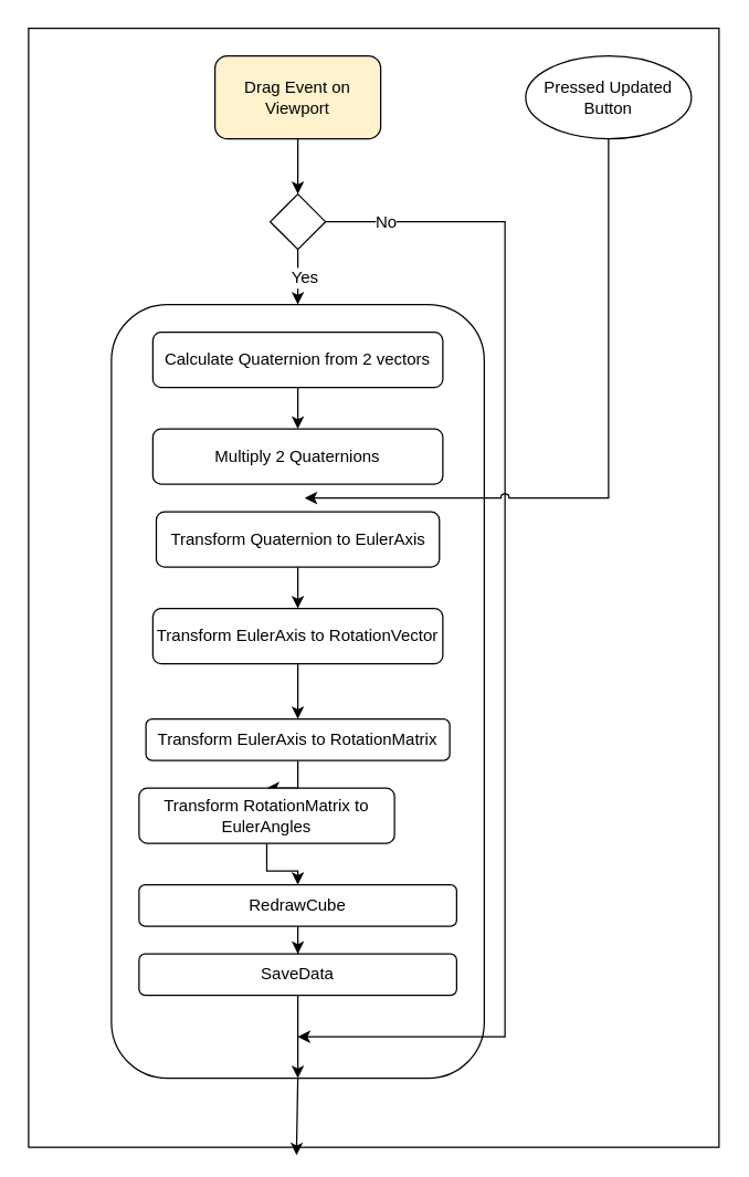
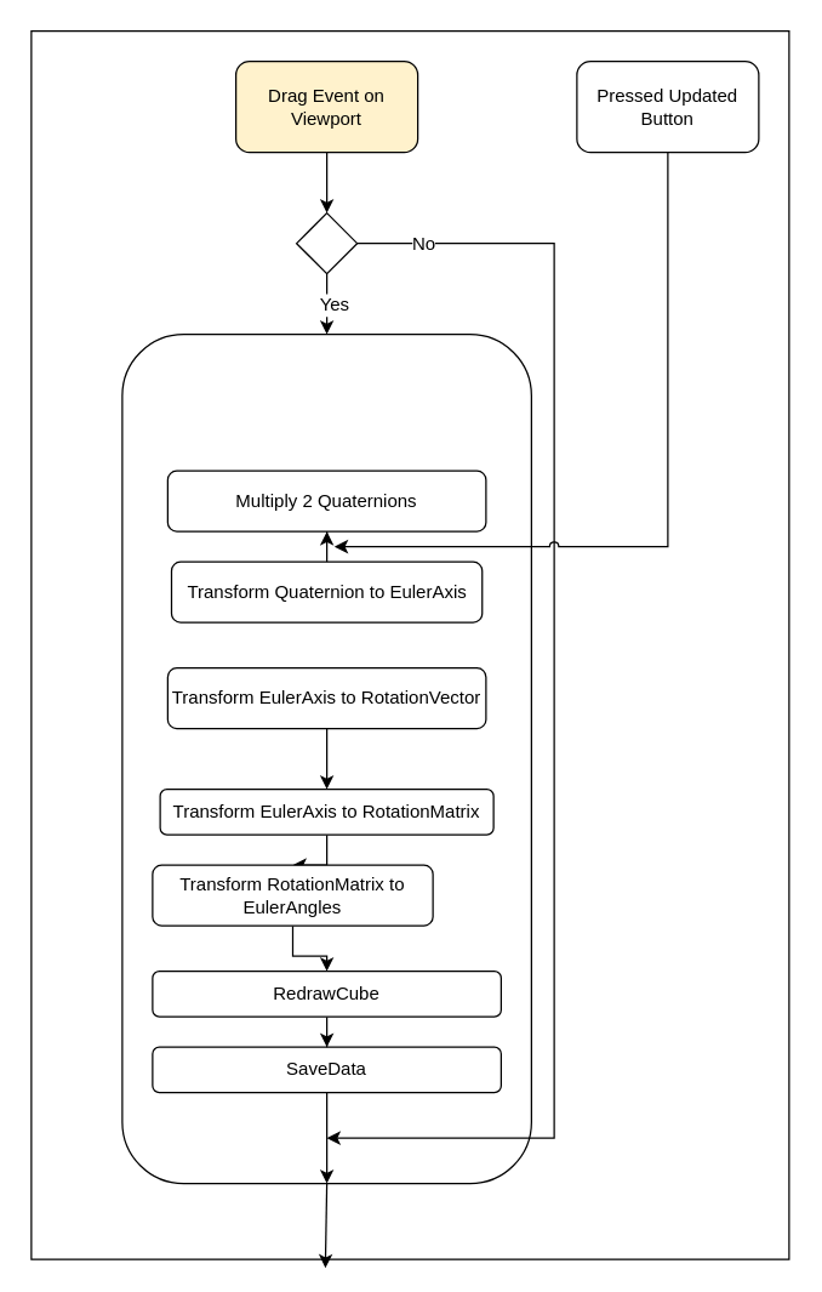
  <mxCell id="0" />
  <mxCell id="1" parent="0" />
  <mxCell id="2" value="" style="rounded=0;whiteSpace=wrap;html=1;" parent="1" vertex="1"><mxGeometry x="20" y="20" width="500" height="810" as="geometry" /></mxCell>
  <mxCell id="3" style="edgeStyle=orthogonalEdgeStyle;rounded=0;orthogonalLoop=1;jettySize=auto;html=1;entryX=0.5;entryY=0;entryDx=0;entryDy=0;" parent="1" source="4" target="6" edge="1"><mxGeometry relative="1" as="geometry" /></mxCell>
  <mxCell id="4" value="Drag Event on Viewport" style="rounded=1;whiteSpace=wrap;html=1;fillColor=#fff2cc;" parent="1" vertex="1"><mxGeometry x="155" y="40" width="120" height="60" as="geometry" /></mxCell>
  <mxCell id="5" style="edgeStyle=orthogonalEdgeStyle;rounded=0;orthogonalLoop=1;jettySize=auto;html=1;" parent="1" source="6" target="7" edge="1"><mxGeometry relative="1" as="geometry" /></mxCell>
  <mxCell id="6" value="" style="rhombus;whiteSpace=wrap;html=1;" parent="1" vertex="1"><mxGeometry x="195" y="140" width="40" height="40" as="geometry" /></mxCell>
  <mxCell id="7" value="" style="rounded=1;whiteSpace=wrap;html=1;" parent="1" vertex="1"><mxGeometry x="80" y="220" width="270" height="560" as="geometry" /></mxCell>
- <mxCell id="8" style="edgeStyle=orthogonalEdgeStyle;rounded=0;orthogonalLoop=1;jettySize=auto;html=1;" parent="1" source="9" target="10" edge="1"><mxGeometry relative="1" as="geometry" /></mxCell>
- <mxCell id="9" value="&lt;div&gt;Calculate Quaternion from 2 vectors&lt;/div&gt;" style="rounded=1;whiteSpace=wrap;html=1;" parent="1" vertex="1"><mxGeometry x="110" y="240" width="210" height="40" as="geometry" /></mxCell>
  <mxCell id="10" value="&lt;div&gt;Multiply 2 Quaternions&lt;/div&gt;" style="rounded=1;whiteSpace=wrap;html=1;" parent="1" vertex="1"><mxGeometry x="110" y="310" width="210" height="40" as="geometry" /></mxCell>
- <mxCell id="11" style="edgeStyle=orthogonalEdgeStyle;rounded=0;orthogonalLoop=1;jettySize=auto;html=1;" parent="1" source="12" target="14" edge="1"><mxGeometry relative="1" as="geometry" /></mxCell>
+ <mxCell id="11" style="edgeStyle=orthogonalEdgeStyle;rounded=0;orthogonalLoop=1;jettySize=auto;html=1;" parent="1" source="12" target="10" edge="1"><mxGeometry relative="1" as="geometry" /></mxCell>
  <mxCell id="12" value="&lt;div&gt;Transform Quaternion to EulerAxis &lt;/div&gt;" style="rounded=1;whiteSpace=wrap;html=1;" parent="1" vertex="1"><mxGeometry x="112.5" y="370" width="205" height="40" as="geometry" /></mxCell>
  <mxCell id="13" style="edgeStyle=orthogonalEdgeStyle;rounded=0;orthogonalLoop=1;jettySize=auto;html=1;" parent="1" source="14" target="16" edge="1"><mxGeometry relative="1" as="geometry" /></mxCell>
  <mxCell id="14" value="&lt;div&gt;Transform EulerAxis to RotationVector&lt;/div&gt;" style="rounded=1;whiteSpace=wrap;html=1;" parent="1" vertex="1"><mxGeometry x="110" y="440" width="210" height="40" as="geometry" /></mxCell>
  <mxCell id="15" style="edgeStyle=orthogonalEdgeStyle;rounded=0;orthogonalLoop=1;jettySize=auto;html=1;" parent="1" source="16" target="20" edge="1"><mxGeometry relative="1" as="geometry" /></mxCell>
  <mxCell id="16" value="&lt;div&gt;Transform EulerAxis to RotationMatrix&lt;/div&gt;" style="rounded=1;whiteSpace=wrap;html=1;" parent="1" vertex="1"><mxGeometry x="105" y="520" width="220" height="30" as="geometry" /></mxCell>
  <mxCell id="17" style="edgeStyle=orthogonalEdgeStyle;rounded=0;orthogonalLoop=1;jettySize=auto;html=1;" parent="1" source="18" edge="1"><mxGeometry relative="1" as="geometry"><mxPoint x="215" y="780" as="targetPoint" /></mxGeometry></mxCell>
  <mxCell id="18" value="SaveData" style="rounded=1;whiteSpace=wrap;html=1;" parent="1" vertex="1"><mxGeometry x="100" y="690" width="230" height="30" as="geometry" /></mxCell>
  <mxCell id="19" style="edgeStyle=orthogonalEdgeStyle;rounded=0;orthogonalLoop=1;jettySize=auto;html=1;" parent="1" source="20" target="22" edge="1"><mxGeometry relative="1" as="geometry" /></mxCell>
  <mxCell id="20" value="Transform RotationMatrix to EulerAngles" style="rounded=1;whiteSpace=wrap;html=1;" parent="1" vertex="1"><mxGeometry x="100" y="570" width="185" height="40" as="geometry" /></mxCell>
  <mxCell id="21" style="edgeStyle=orthogonalEdgeStyle;rounded=0;orthogonalLoop=1;jettySize=auto;html=1;" parent="1" source="22" target="18" edge="1"><mxGeometry relative="1" as="geometry" /></mxCell>
  <mxCell id="22" value="&lt;div&gt;RedrawCube&lt;/div&gt;" style="rounded=1;whiteSpace=wrap;html=1;" parent="1" vertex="1"><mxGeometry x="100" y="640" width="230" height="30" as="geometry" /></mxCell>
  <mxCell id="23" value="" style="endArrow=classic;html=1;entryX=0.388;entryY=1.007;entryDx=0;entryDy=0;entryPerimeter=0;exitX=0.5;exitY=1;exitDx=0;exitDy=0;" parent="1" source="7" target="2" edge="1"><mxGeometry width="50" height="50" relative="1" as="geometry"><mxPoint x="495" y="590" as="sourcePoint" /><mxPoint x="515" y="630" as="targetPoint" /></mxGeometry></mxCell>
  <mxCell id="24" style="edgeStyle=orthogonalEdgeStyle;rounded=0;orthogonalLoop=1;jettySize=auto;html=1;comic=0;" parent="1" source="6" edge="1"><mxGeometry relative="1" as="geometry"><mxPoint x="215" y="750" as="targetPoint" /><Array as="points"><mxPoint x="365" y="160" /><mxPoint x="365" y="750" /></Array></mxGeometry></mxCell>
  <mxCell id="25" value="No" style="text;html=1;align=center;verticalAlign=middle;resizable=0;points=[];labelBackgroundColor=#ffffff;" parent="24" vertex="1" connectable="0"><mxGeometry x="-0.9" relative="1" as="geometry"><mxPoint as="offset" /></mxGeometry></mxCell>
  <mxCell id="26" value="&lt;div&gt;Yes&lt;/div&gt;" style="text;html=1;align=center;verticalAlign=middle;resizable=0;points=[];labelBackgroundColor=#ffffff;" parent="24" vertex="1" connectable="0"><mxGeometry x="-0.929" y="-1" relative="1" as="geometry"><mxPoint x="-47" y="39" as="offset" /></mxGeometry></mxCell>
  <mxCell id="27" style="edgeStyle=orthogonalEdgeStyle;rounded=0;comic=0;jumpStyle=arc;orthogonalLoop=1;jettySize=auto;html=1;" parent="1" source="28" edge="1"><mxGeometry relative="1" as="geometry"><mxPoint x="220" y="360" as="targetPoint" /><Array as="points"><mxPoint x="440" y="360" /></Array></mxGeometry></mxCell>
- <mxCell id="28" value="Pressed Updated Button" style="ellipse;whiteSpace=wrap;html=1;" parent="1" vertex="1"><mxGeometry x="380" y="40" width="120" height="60" as="geometry" /></mxCell>
+ <mxCell id="28" value="Pressed Updated Button" style="rounded=1;whiteSpace=wrap;html=1;" parent="1" vertex="1"><mxGeometry x="380" y="40" width="120" height="60" as="geometry" /></mxCell>
